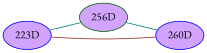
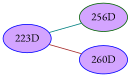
  graph {
    fontname="EB Garamond"
    rankdir=LR
    node [color=blue fillcolor="#D3A4FF" fontname="EB Garamond" style=radial]
    edge [color=teal fontname="EB Garamond" penwidth=1]
    n1 [label="223D"]
    "256D" [color=darkgreen]
    "260D"
    n1 -- "256D"
    n1 -- "260D" [color=brown]
-   "256D" -- "260D"
  }
